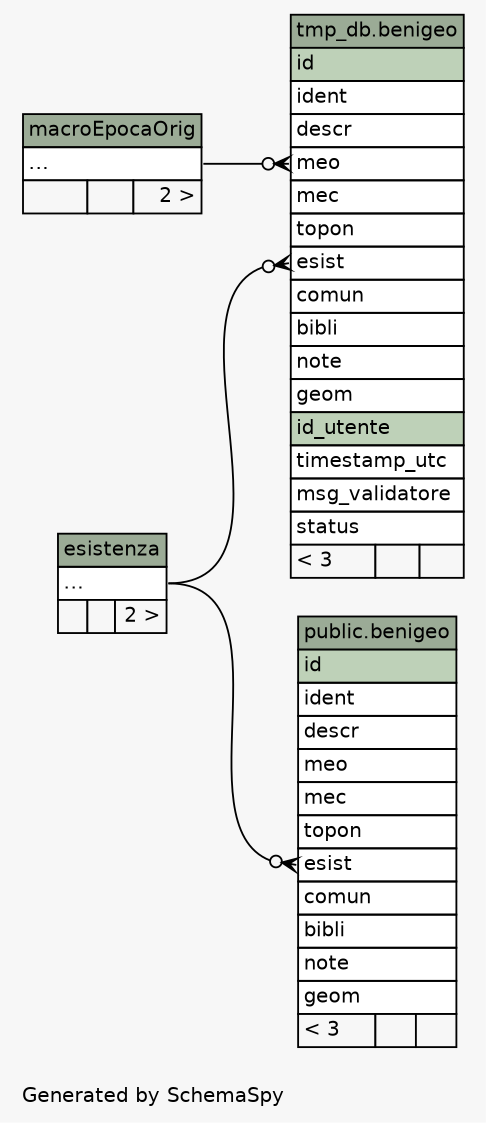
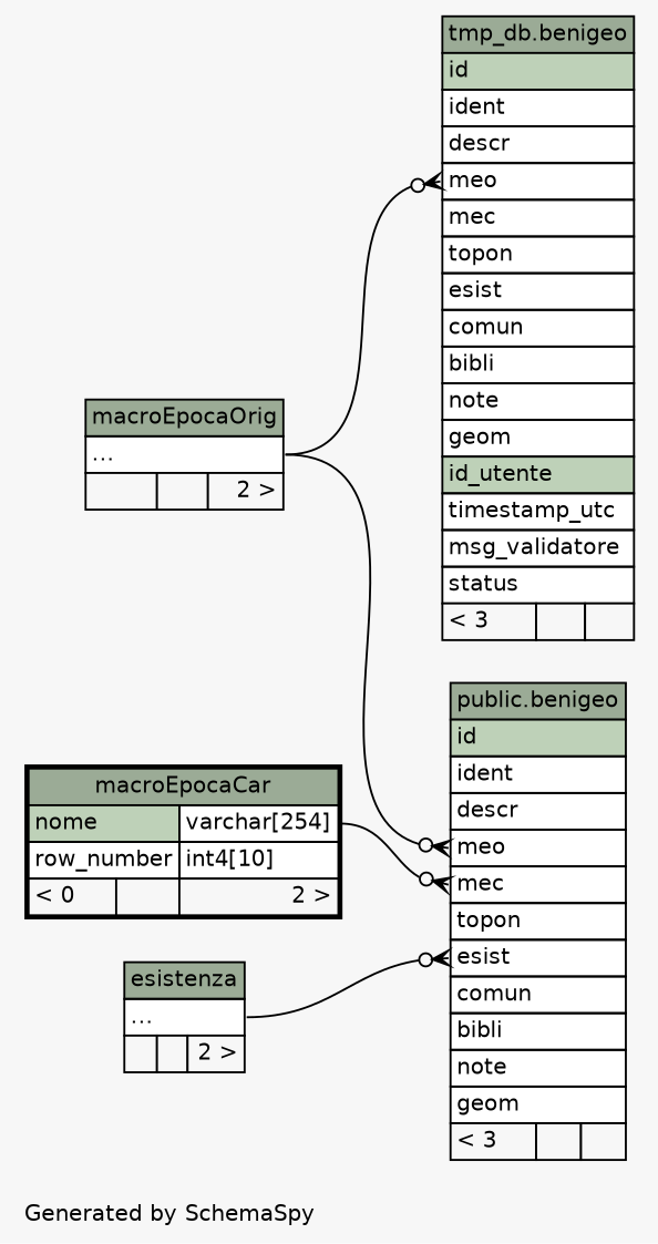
  digraph {
    bgcolor="#f7f7f7"
    fontname=Helvetica
    fontsize=11
    label="\nGenerated by SchemaSpy"
    labeljust=l
    nodesep=0.18
    rankdir=RL
    ranksep=0.46
    node [fontname=Helvetica fontsize=11 shape=plaintext]
    edge [arrowhead=none arrowsize=0.8 arrowtail=crowodot dir=back headport="elipses:e" tailport="esist:w"]
    n1 [label=<     <TABLE BORDER="0" CELLBORDER="1" CELLSPACING="0" BGCOLOR="#ffffff">       <TR><TD COLSPAN="3" BGCOLOR="#9bab96" ALIGN="CENTER">public.benigeo</TD></TR>       <TR><TD PORT="id" COLSPAN="3" BGCOLOR="#bed1b8" ALIGN="LEFT">id</TD></TR>       <TR><TD PORT="ident" COLSPAN="3" ALIGN="LEFT">ident</TD></TR>       <TR><TD PORT="descr" COLSPAN="3" ALIGN="LEFT">descr</TD></TR>       <TR><TD PORT="meo" COLSPAN="3" ALIGN="LEFT">meo</TD></TR>       <TR><TD PORT="mec" COLSPAN="3" ALIGN="LEFT">mec</TD></TR>       <TR><TD PORT="topon" COLSPAN="3" ALIGN="LEFT">topon</TD></TR>       <TR><TD PORT="esist" COLSPAN="3" ALIGN="LEFT">esist</TD></TR>       <TR><TD PORT="comun" COLSPAN="3" ALIGN="LEFT">comun</TD></TR>       <TR><TD PORT="bibli" COLSPAN="3" ALIGN="LEFT">bibli</TD></TR>       <TR><TD PORT="note" COLSPAN="3" ALIGN="LEFT">note</TD></TR>       <TR><TD PORT="geom" COLSPAN="3" ALIGN="LEFT">geom</TD></TR>       <TR><TD ALIGN="LEFT" BGCOLOR="#f7f7f7">&lt; 3</TD><TD ALIGN="RIGHT" BGCOLOR="#f7f7f7">  </TD><TD ALIGN="RIGHT" BGCOLOR="#f7f7f7">  </TD></TR>     </TABLE>>]
    n2 [label=<     <TABLE BORDER="0" CELLBORDER="1" CELLSPACING="0" BGCOLOR="#ffffff">       <TR><TD COLSPAN="3" BGCOLOR="#9bab96" ALIGN="CENTER">esistenza</TD></TR>       <TR><TD PORT="elipses" COLSPAN="3" ALIGN="LEFT">...</TD></TR>       <TR><TD ALIGN="LEFT" BGCOLOR="#f7f7f7">  </TD><TD ALIGN="RIGHT" BGCOLOR="#f7f7f7">  </TD><TD ALIGN="RIGHT" BGCOLOR="#f7f7f7">2 &gt;</TD></TR>     </TABLE>>]
+   n3 [label=<     <TABLE BORDER="2" CELLBORDER="1" CELLSPACING="0" BGCOLOR="#ffffff">       <TR><TD COLSPAN="3" BGCOLOR="#9bab96" ALIGN="CENTER">macroEpocaCar</TD></TR>       <TR><TD PORT="nome" COLSPAN="2" BGCOLOR="#bed1b8" ALIGN="LEFT">nome</TD><TD PORT="nome.type" ALIGN="LEFT">varchar[254]</TD></TR>       <TR><TD PORT="row_number" COLSPAN="2" ALIGN="LEFT">row_number</TD><TD PORT="row_number.type" ALIGN="LEFT">int4[10]</TD></TR>       <TR><TD ALIGN="LEFT" BGCOLOR="#f7f7f7">&lt; 0</TD><TD ALIGN="RIGHT" BGCOLOR="#f7f7f7">  </TD><TD ALIGN="RIGHT" BGCOLOR="#f7f7f7">2 &gt;</TD></TR>     </TABLE>>]
    n4 [label=<     <TABLE BORDER="0" CELLBORDER="1" CELLSPACING="0" BGCOLOR="#ffffff">       <TR><TD COLSPAN="3" BGCOLOR="#9bab96" ALIGN="CENTER">macroEpocaOrig</TD></TR>       <TR><TD PORT="elipses" COLSPAN="3" ALIGN="LEFT">...</TD></TR>       <TR><TD ALIGN="LEFT" BGCOLOR="#f7f7f7">  </TD><TD ALIGN="RIGHT" BGCOLOR="#f7f7f7">  </TD><TD ALIGN="RIGHT" BGCOLOR="#f7f7f7">2 &gt;</TD></TR>     </TABLE>>]
    n5 [label=<     <TABLE BORDER="0" CELLBORDER="1" CELLSPACING="0" BGCOLOR="#ffffff">       <TR><TD COLSPAN="3" BGCOLOR="#9bab96" ALIGN="CENTER">tmp_db.benigeo</TD></TR>       <TR><TD PORT="id" COLSPAN="3" BGCOLOR="#bed1b8" ALIGN="LEFT">id</TD></TR>       <TR><TD PORT="ident" COLSPAN="3" ALIGN="LEFT">ident</TD></TR>       <TR><TD PORT="descr" COLSPAN="3" ALIGN="LEFT">descr</TD></TR>       <TR><TD PORT="meo" COLSPAN="3" ALIGN="LEFT">meo</TD></TR>       <TR><TD PORT="mec" COLSPAN="3" ALIGN="LEFT">mec</TD></TR>       <TR><TD PORT="topon" COLSPAN="3" ALIGN="LEFT">topon</TD></TR>       <TR><TD PORT="esist" COLSPAN="3" ALIGN="LEFT">esist</TD></TR>       <TR><TD PORT="comun" COLSPAN="3" ALIGN="LEFT">comun</TD></TR>       <TR><TD PORT="bibli" COLSPAN="3" ALIGN="LEFT">bibli</TD></TR>       <TR><TD PORT="note" COLSPAN="3" ALIGN="LEFT">note</TD></TR>       <TR><TD PORT="geom" COLSPAN="3" ALIGN="LEFT">geom</TD></TR>       <TR><TD PORT="id_utente" COLSPAN="3" BGCOLOR="#bed1b8" ALIGN="LEFT">id_utente</TD></TR>       <TR><TD PORT="timestamp_utc" COLSPAN="3" ALIGN="LEFT">timestamp_utc</TD></TR>       <TR><TD PORT="msg_validatore" COLSPAN="3" ALIGN="LEFT">msg_validatore</TD></TR>       <TR><TD PORT="status" COLSPAN="3" ALIGN="LEFT">status</TD></TR>       <TR><TD ALIGN="LEFT" BGCOLOR="#f7f7f7">&lt; 3</TD><TD ALIGN="RIGHT" BGCOLOR="#f7f7f7">  </TD><TD ALIGN="RIGHT" BGCOLOR="#f7f7f7">  </TD></TR>     </TABLE>>]
    n1 -> n2
-   n5 -> n2
+   n1 -> n3 [headport="nome.type:e" tailport="mec:w"]
+   n1 -> n4 [tailport="meo:w"]
    n5 -> n4 [tailport="meo:w"]
  }
